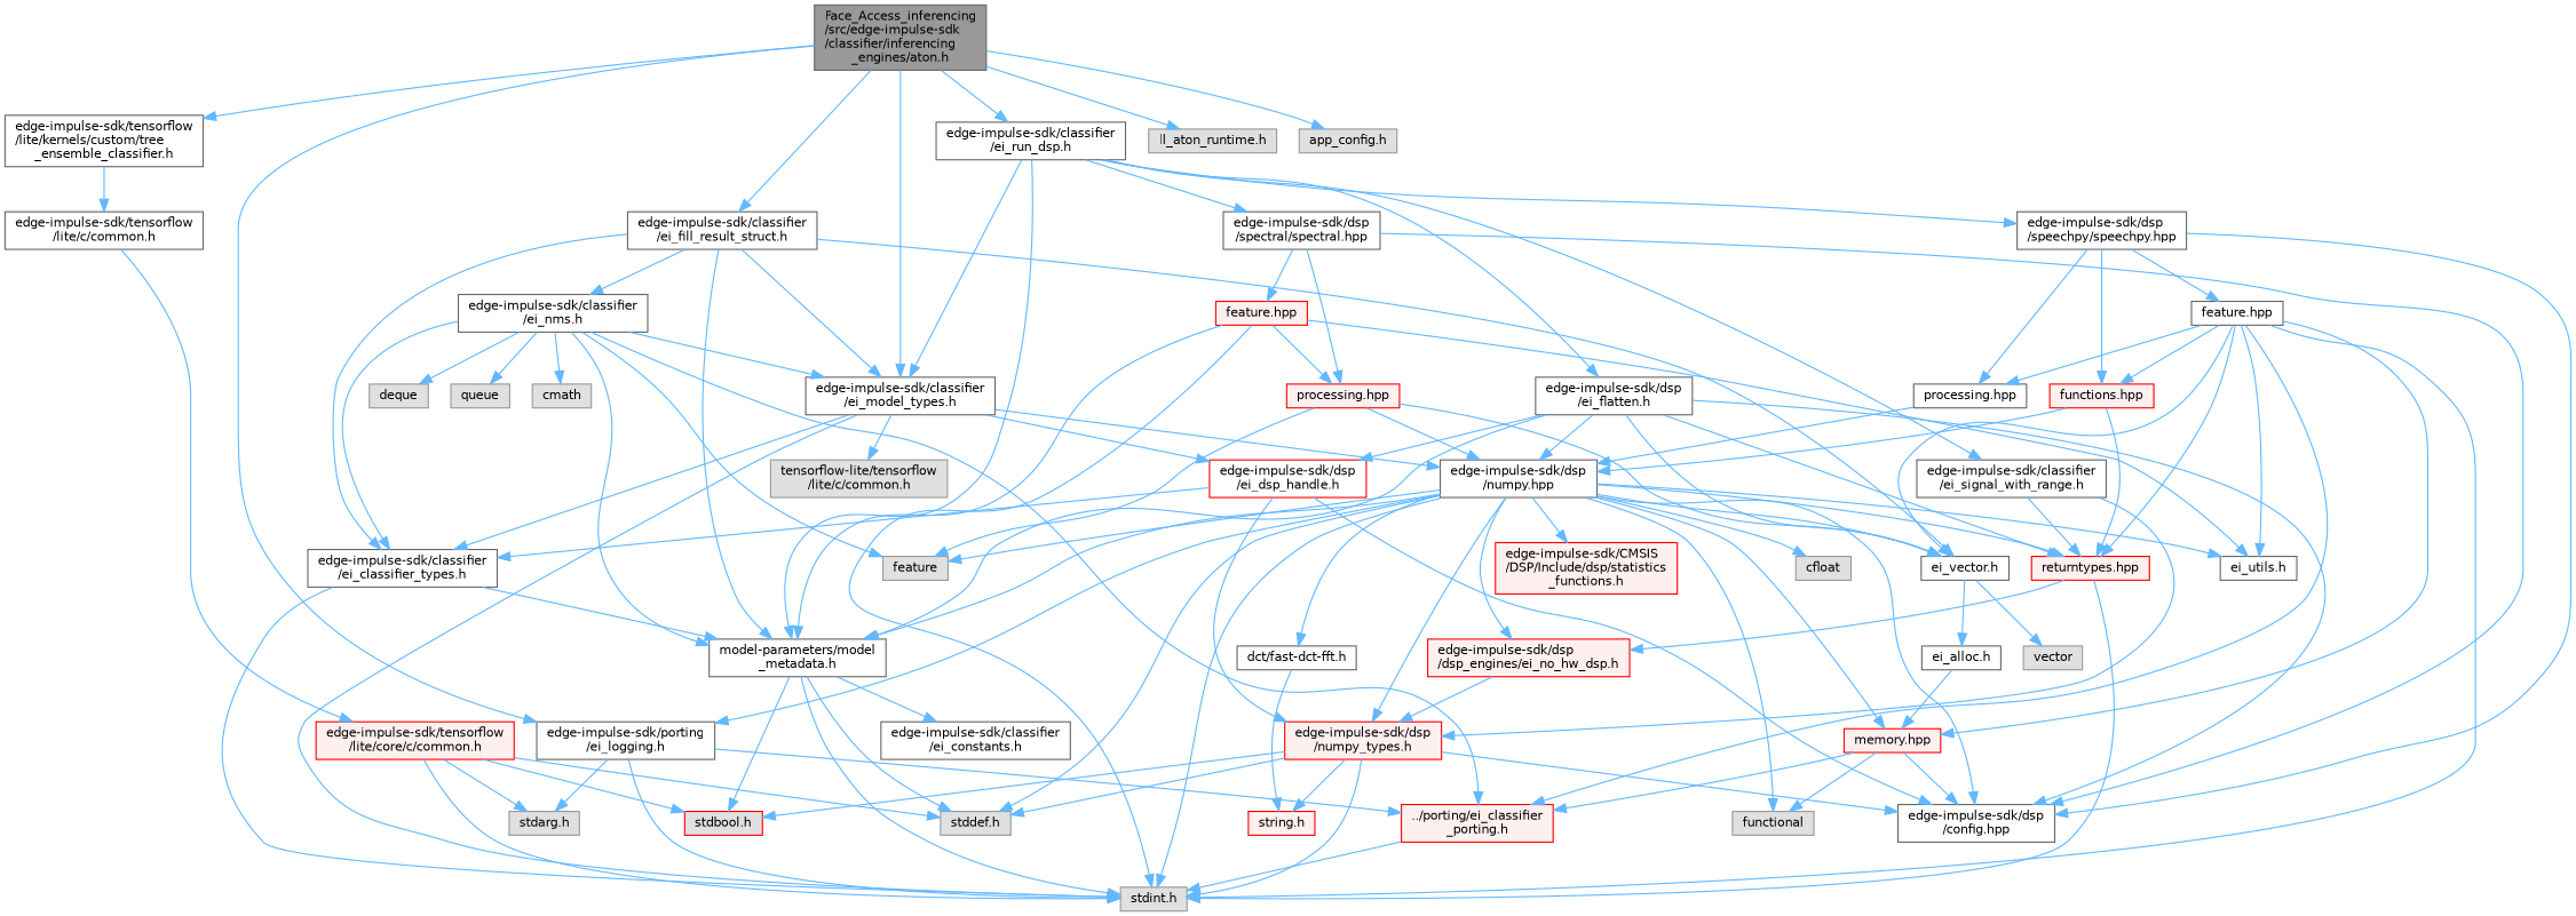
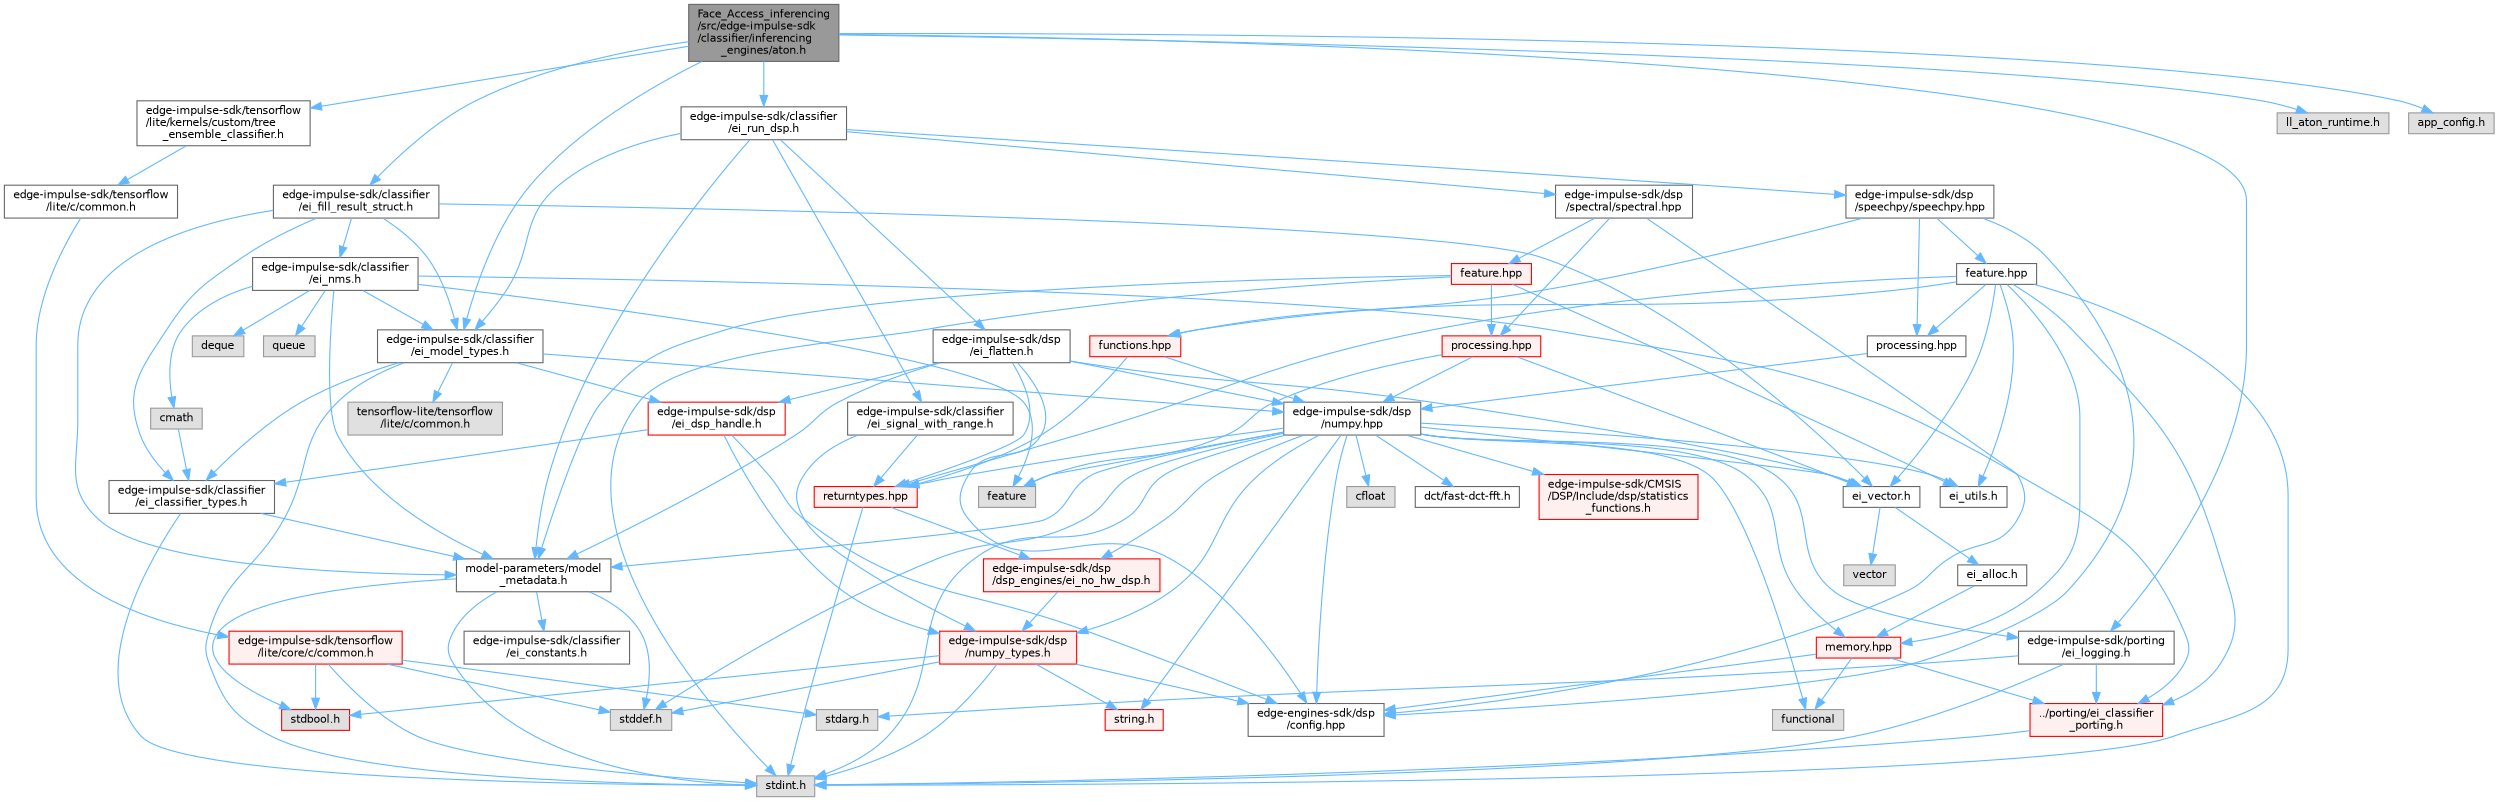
  digraph {
    node [color=grey40 fillcolor=white fontname=Helvetica fontsize=10 shape=box style=filled]
    edge [color=steelblue1 fontname=Helvetica fontsize=10 labelfontname=Helvetica labelfontsize=10 style=solid]
    n1 [color=gray40 fillcolor=grey60 fontcolor=black height=0.2 label="Face_Access_inferencing\l/src/edge-impulse-sdk\l/classifier/inferencing\l_engines/aton.h" width=0.4]
    n2 [height=0.2 label="edge-impulse-sdk/tensorflow\l/lite/kernels/custom/tree\l_ensemble_classifier.h" width=0.4]
    n3 [height=0.2 label="edge-impulse-sdk/classifier\l/ei_fill_result_struct.h" width=0.4]
    n4 [height=0.2 label="edge-impulse-sdk/classifier\l/ei_model_types.h" width=0.4]
    n5 [height=0.2 label="edge-impulse-sdk/porting\l/ei_logging.h" width=0.4]
    n6 [height=0.2 label="edge-impulse-sdk/classifier\l/ei_run_dsp.h" width=0.4]
    n7 [color=grey60 fillcolor="#E0E0E0" height=0.2 label="ll_aton_runtime.h" width=0.4]
    n8 [color=grey60 fillcolor="#E0E0E0" height=0.2 label="app_config.h" width=0.4]
    n9 [height=0.2 label="edge-impulse-sdk/tensorflow\l/lite/c/common.h" width=0.4]
    n10 [height=0.2 label="model-parameters/model\l_metadata.h" width=0.4]
    n11 [height=0.2 label="edge-impulse-sdk/classifier\l/ei_classifier_types.h" width=0.4]
    n12 [height=0.2 label="ei_vector.h" width=0.4]
    n13 [height=0.2 label="edge-impulse-sdk/classifier\l/ei_nms.h" width=0.4]
    n14 [color=grey60 fillcolor="#E0E0E0" height=0.2 label="stdint.h" width=0.4]
    n15 [color=red height=0.2 label="edge-impulse-sdk/dsp\l/ei_dsp_handle.h" width=0.4]
    n16 [height=0.2 label="edge-impulse-sdk/dsp\l/numpy.hpp" width=0.4]
    n17 [color=grey60 fillcolor="#E0E0E0" height=0.2 label="tensorflow-lite/tensorflow\l/lite/c/common.h" width=0.4]
    n18 [color=grey60 fillcolor="#E0E0E0" height=0.2 label="stdarg.h" width=0.4]
    n19 [color=red fillcolor="#FFF0F0" height=0.2 label="../porting/ei_classifier\l_porting.h" width=0.4]
    n20 [height=0.2 label="edge-impulse-sdk/dsp\l/spectral/spectral.hpp" width=0.4]
    n21 [height=0.2 label="edge-impulse-sdk/dsp\l/speechpy/speechpy.hpp" width=0.4]
    n22 [height=0.2 label="edge-impulse-sdk/classifier\l/ei_signal_with_range.h" width=0.4]
    n23 [height=0.2 label="edge-impulse-sdk/dsp\l/ei_flatten.h" width=0.4]
    n24 [color=red fillcolor="#FFF0F0" height=0.2 label="edge-impulse-sdk/tensorflow\l/lite/core/c/common.h" width=0.4]
    n25 [color=red fillcolor="#E0E0E0" height=0.2 label="stdbool.h" width=0.4]
    n26 [color=grey60 fillcolor="#E0E0E0" height=0.2 label="stddef.h" width=0.4]
    n27 [height=0.2 label="edge-impulse-sdk/classifier\l/ei_constants.h" width=0.4]
    n28 [height=0.2 label="ei_alloc.h" width=0.4]
    n29 [color=grey60 fillcolor="#E0E0E0" height=0.2 label=vector width=0.4]
    n30 [color=grey60 fillcolor="#E0E0E0" height=0.2 label=feature width=0.4]
    n31 [color=grey60 fillcolor="#E0E0E0" height=0.2 label=cmath width=0.4]
    n32 [color=grey60 fillcolor="#E0E0E0" height=0.2 label=deque width=0.4]
    n33 [color=grey60 fillcolor="#E0E0E0" height=0.2 label=queue width=0.4]
-   n34 [height=0.2 label="edge-impulse-sdk/dsp\l/config.hpp" width=0.4]
+   n34 [height=0.2 label="edge-engines-sdk/dsp\l/config.hpp" width=0.4]
    n35 [color=red fillcolor="#FFF0F0" height=0.2 label="edge-impulse-sdk/dsp\l/numpy_types.h" width=0.4]
    n36 [color=red fillcolor="#FFF0F0" height=0.2 label="string.h" width=0.4]
    n37 [color=grey60 fillcolor="#E0E0E0" height=0.2 label=cfloat width=0.4]
    n38 [color=red fillcolor="#FFF0F0" height=0.2 label="memory.hpp" width=0.4]
    n39 [color=grey60 fillcolor="#E0E0E0" height=0.2 label=functional width=0.4]
    n40 [color=red fillcolor="#FFF0F0" height=0.2 label="returntypes.hpp" width=0.4]
    n41 [height=0.2 label="ei_utils.h" width=0.4]
    n42 [height=0.2 label="dct/fast-dct-fft.h" width=0.4]
    n43 [color=red fillcolor="#FFF0F0" height=0.2 label="edge-impulse-sdk/dsp\l/dsp_engines/ei_no_hw_dsp.h" width=0.4]
    n44 [color=red fillcolor="#FFF0F0" height=0.2 label="edge-impulse-sdk/CMSIS\l/DSP/Include/dsp/statistics\l_functions.h" width=0.4]
    n45 [color=red fillcolor="#FFF0F0" height=0.2 label="processing.hpp" width=0.4]
    n46 [color=red fillcolor="#FFF0F0" height=0.2 label="feature.hpp" width=0.4]
    n47 [height=0.2 label="feature.hpp" width=0.4]
    n48 [color=red fillcolor="#FFF0F0" height=0.2 label="functions.hpp" width=0.4]
    n49 [height=0.2 label="processing.hpp" width=0.4]
    n1 -> n2
    n1 -> n3
    n1 -> n4
    n1 -> n5
    n1 -> n6
    n1 -> n7
    n1 -> n8
    n2 -> n9
    n3 -> n4
    n3 -> n10
    n3 -> n11
    n3 -> n12
    n3 -> n13
    n4 -> n11
    n4 -> n14
    n4 -> n15
    n4 -> n16
    n4 -> n17
    n5 -> n14
    n5 -> n18
    n5 -> n19
    n6 -> n4
    n6 -> n10
    n6 -> n20
    n6 -> n21
    n6 -> n22
    n6 -> n23
    n9 -> n24
    n10 -> n14
    n10 -> n25
    n10 -> n26
    n10 -> n27
    n11 -> n10
    n11 -> n14
    n12 -> n28
    n12 -> n29
    n13 -> n4
    n13 -> n10
-   n13 -> n11
+   n31 -> n11
    n13 -> n19
    n13 -> n30
    n13 -> n31
    n13 -> n32
    n13 -> n33
    n15 -> n11
    n15 -> n34
    n15 -> n35
    n16 -> n5
    n16 -> n10
    n16 -> n12
    n16 -> n14
    n16 -> n26
    n16 -> n30
    n16 -> n34
    n16 -> n35
-   n42 -> n36
+   n16 -> n36
    n16 -> n37
    n16 -> n38
    n16 -> n39
    n16 -> n40
    n16 -> n41
    n16 -> n42
    n16 -> n43
    n16 -> n44
    n19 -> n14
    n20 -> n34
    n20 -> n45
    n20 -> n46
    n21 -> n34
    n21 -> n47
    n21 -> n48
    n21 -> n49
    n22 -> n35
    n22 -> n40
    n23 -> n10
    n23 -> n12
    n23 -> n15
    n23 -> n16
    n23 -> n34
    n23 -> n40
    n24 -> n14
    n24 -> n18
    n24 -> n25
    n24 -> n26
    n28 -> n38
    n35 -> n14
    n35 -> n25
    n35 -> n26
    n35 -> n34
    n35 -> n36
    n38 -> n19
    n38 -> n34
    n38 -> n39
    n40 -> n14
    n40 -> n43
    n43 -> n35
    n45 -> n12
    n45 -> n16
    n45 -> n30
    n46 -> n10
    n46 -> n14
    n46 -> n41
    n46 -> n45
    n47 -> n12
    n47 -> n14
    n47 -> n19
    n47 -> n38
    n47 -> n40
    n47 -> n41
    n47 -> n48
    n47 -> n49
    n48 -> n16
    n48 -> n40
    n49 -> n16
  }
